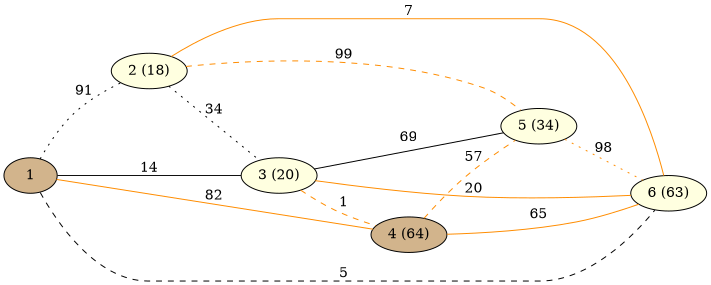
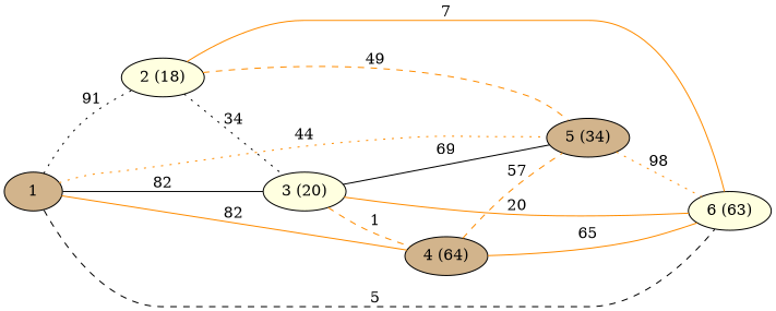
  graph {
    rankdir=LR
    node [fillcolor=lightyellow style=filled]
    edge [color=darkorange style=solid]
    n1 [label="2 (18)"]
-   n2 [label="5 (34)"]
+   n2 [fillcolor=tan label="5 (34)"]
    n3 [label="6 (63)"]
    n4 [label="3 (20)"]
    1 [fillcolor=tan]
    n6 [fillcolor=tan label="4 (64)"]
-   n1 -- n2 [label=99 style=dashed]
+   n1 -- n2 [label=49 style=dashed]
    n1 -- n3 [label=7]
    n1 -- n4 [color=black label=34 style=dotted]
    n2 -- n3 [label=98 style=dotted]
    n4 -- n2 [color=black label=69]
    n4 -- n3 [label=20]
    n4 -- n6 [label=1 style=dashed]
    1 -- n1 [color=black label=91 style=dotted]
+   1 -- n2 [label=44 style=dotted]
    1 -- n3 [color=black label=5 style=dashed]
-   1 -- n4 [color=black label=14]
+   1 -- n4 [color=black label=82]
    1 -- n6 [label=82]
    n6 -- n2 [label=57 style=dashed]
    n6 -- n3 [label=65]
  }
